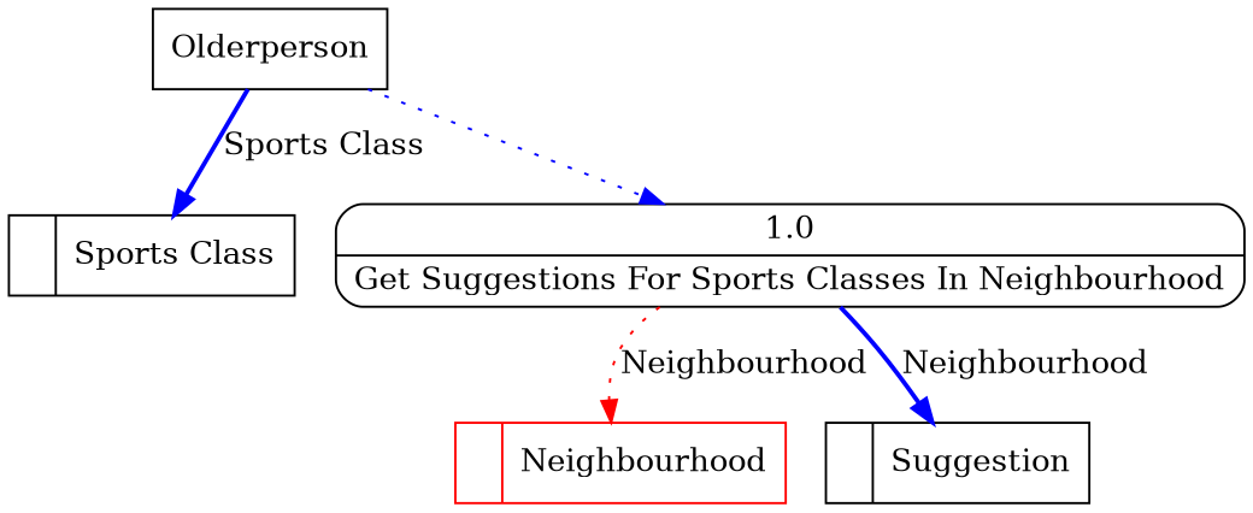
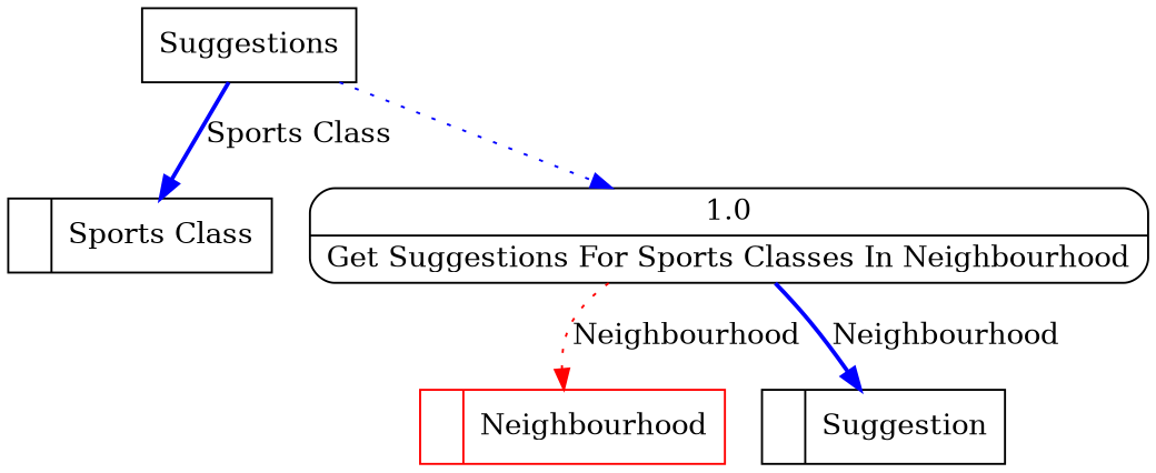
  digraph {
    node [shape=record]
    edge [color=blue style=bold]
    n1 [color=red label="<f0>  |<f1> Neighbourhood "]
    n2 [label="<f0>  |<f1> Suggestion "]
    n3 [label="<f0>  |<f1> Sports Class "]
-   n4 [label=Olderperson shape=box]
+   n4 [label=Suggestions shape=box]
    n5 [label="{<f0> 1.0|<f1> Get Suggestions For Sports Classes In Neighbourhood }" shape=Mrecord]
    n4 -> n3 [label="Sports Class"]
    n4 -> n5 [style=dotted]
    n5 -> n1 [color=red label=Neighbourhood style=dotted]
    n5 -> n2 [label=Neighbourhood]
  }
